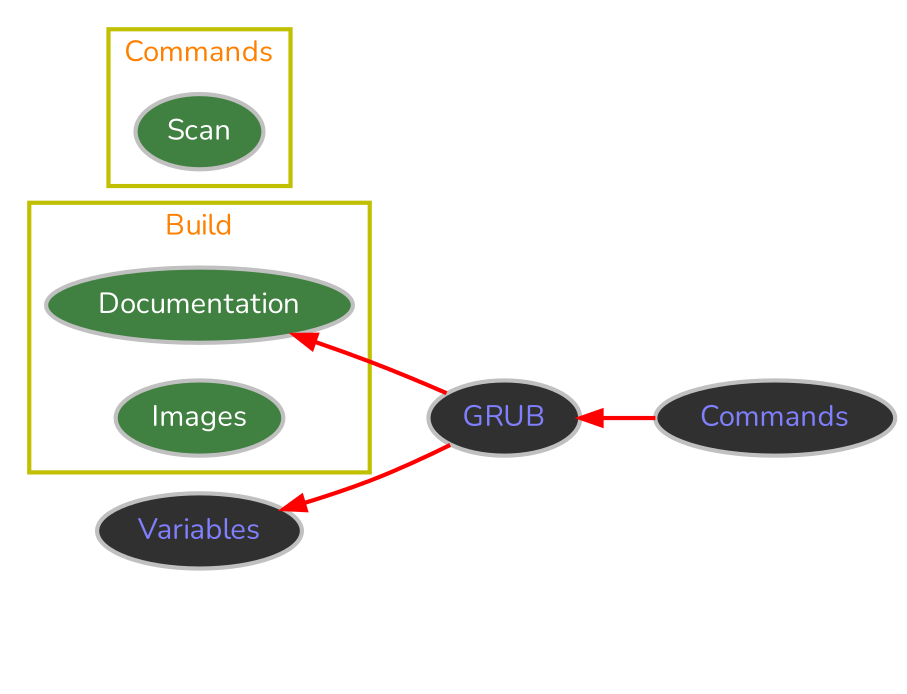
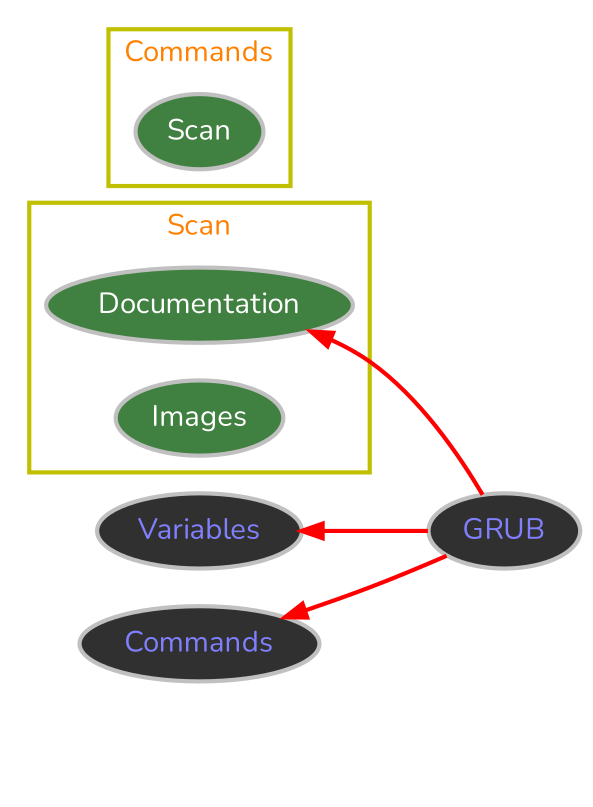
  digraph {
    color="#C0C000"
    fontcolor="#FF8000"
    fontname=Nunito
    penwidth=2
    rankdir=RL
    node [color="#C0C0C0" fontcolor="#FFFFFF" fontname=Nunito penwidth=2 style=filled fillcolor="#408040"]
    edge [color="#FF0000" fontcolor="#FF4040" fontname=Nunito penwidth=2]
    "" [style=invis fillcolor=""]
    n2 [label=Documentation]
    n3 [label=Images]
    n4 [label=Scan]
    n5 [fillcolor="#303030" fontcolor="#8080FF" label=GRUB]
    n6 [fillcolor="#303030" fontcolor="#8080FF" label=Variables]
    n7 [fillcolor="#303030" fontcolor="#8080FF" label=Commands]
    subgraph sub_1 {
      rank=max
      ""
    }
    subgraph cluster_2 {
-     label=Build
+     label=Scan
      n2
      n3
    }
    subgraph cluster_3 {
      label=Commands
      n4
    }
    n5 -> n2
    n5 -> n6
-   n7 -> n5
+   n5 -> n7
  }
